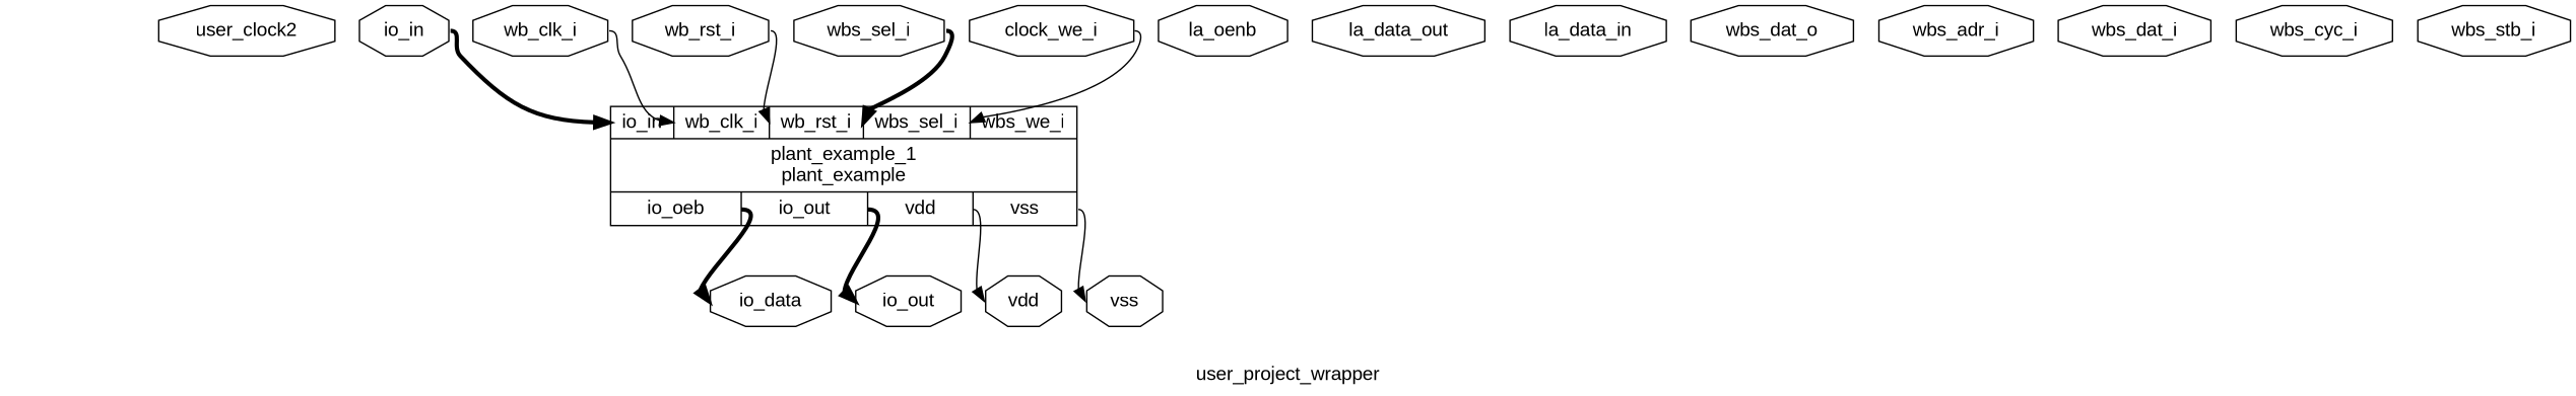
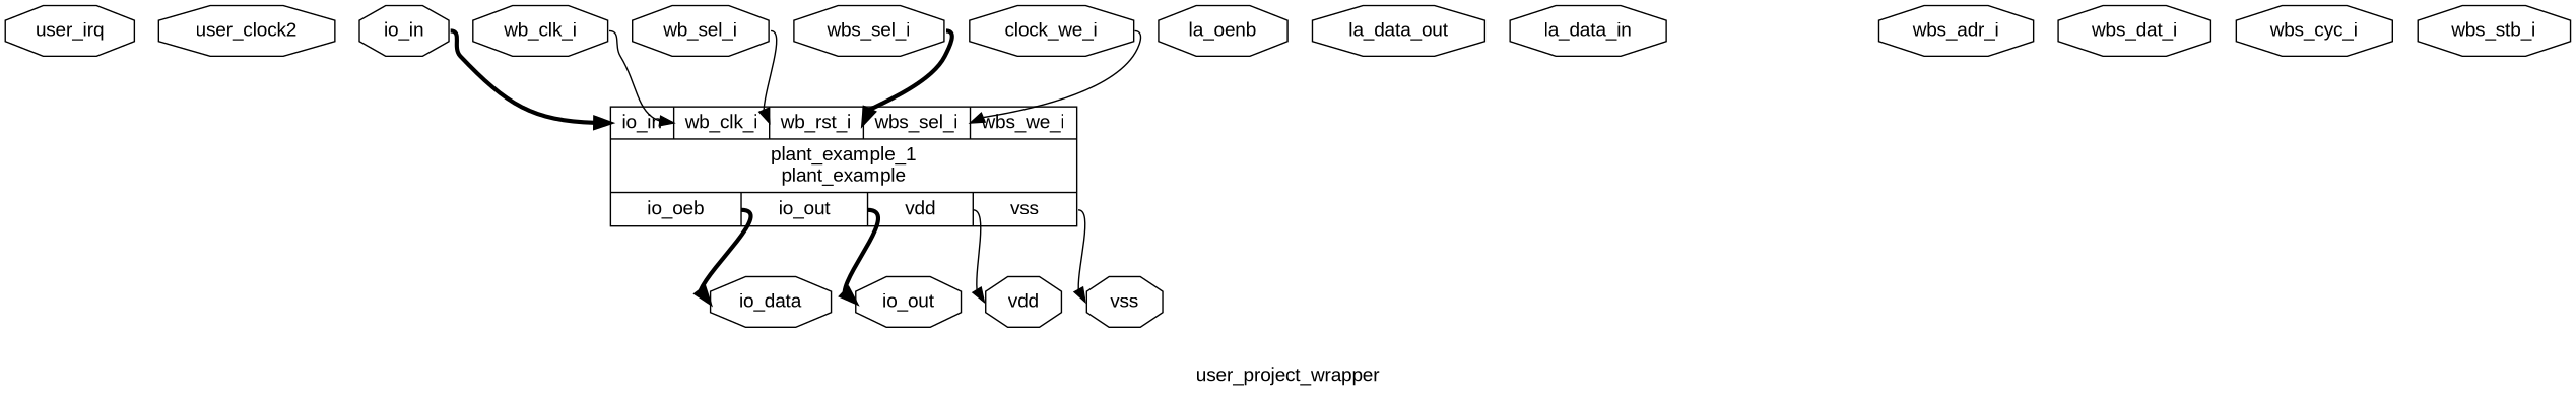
  digraph {
    fontname="Liberation Sans"
    label=user_project_wrapper
    rankdir=TB
    remincross=true
    node [color=black fontcolor=black fontname="Liberation Sans" shape=octagon]
    edge [color=black fontname="Liberation Sans" headport=w tailport=e]
+   n1 [label=user_irq]
    n2 [label=user_clock2]
    n3 [label=io_data]
    n4 [label=io_out]
    n5 [label=io_in]
    n6 [label="{{<p5> io_in|<p18> wb_clk_i|<p17> wb_rst_i|<p13> wbs_sel_i|<p14> wbs_we_i}|plant_example_1\nplant_example|{<p3> io_oeb|<p4> io_out|<p20> vdd|<p19> vss}}" shape=record color="" fontcolor=""]
    n7 [label=vss]
    n8 [label=vdd]
    n9 [label=la_oenb]
    n10 [label=la_data_out]
    n11 [label=la_data_in]
-   n12 [label=wbs_dat_o]
    n13 [label=wbs_adr_i]
    n14 [label=wbs_dat_i]
    n15 [label=wbs_sel_i]
    n16 [label=clock_we_i]
    n17 [label=wbs_cyc_i]
    n18 [label=wbs_stb_i]
-   n19 [label=wb_rst_i]
+   n19 [label=wb_sel_i]
    n20 [label=wb_clk_i]
    n5 -> n6 [headport="p5:w" style="setlinewidth(3)"]
    n6 -> n3 [style="setlinewidth(3)" tailport="p3:e"]
    n6 -> n4 [style="setlinewidth(3)" tailport="p4:e"]
    n6 -> n7 [tailport="p19:e"]
    n6 -> n8 [tailport="p20:e"]
    n15 -> n6 [headport="p13:w" style="setlinewidth(3)"]
    n16 -> n6 [headport="p14:w"]
    n19 -> n6 [headport="p17:w"]
    n20 -> n6 [headport="p18:w"]
  }
